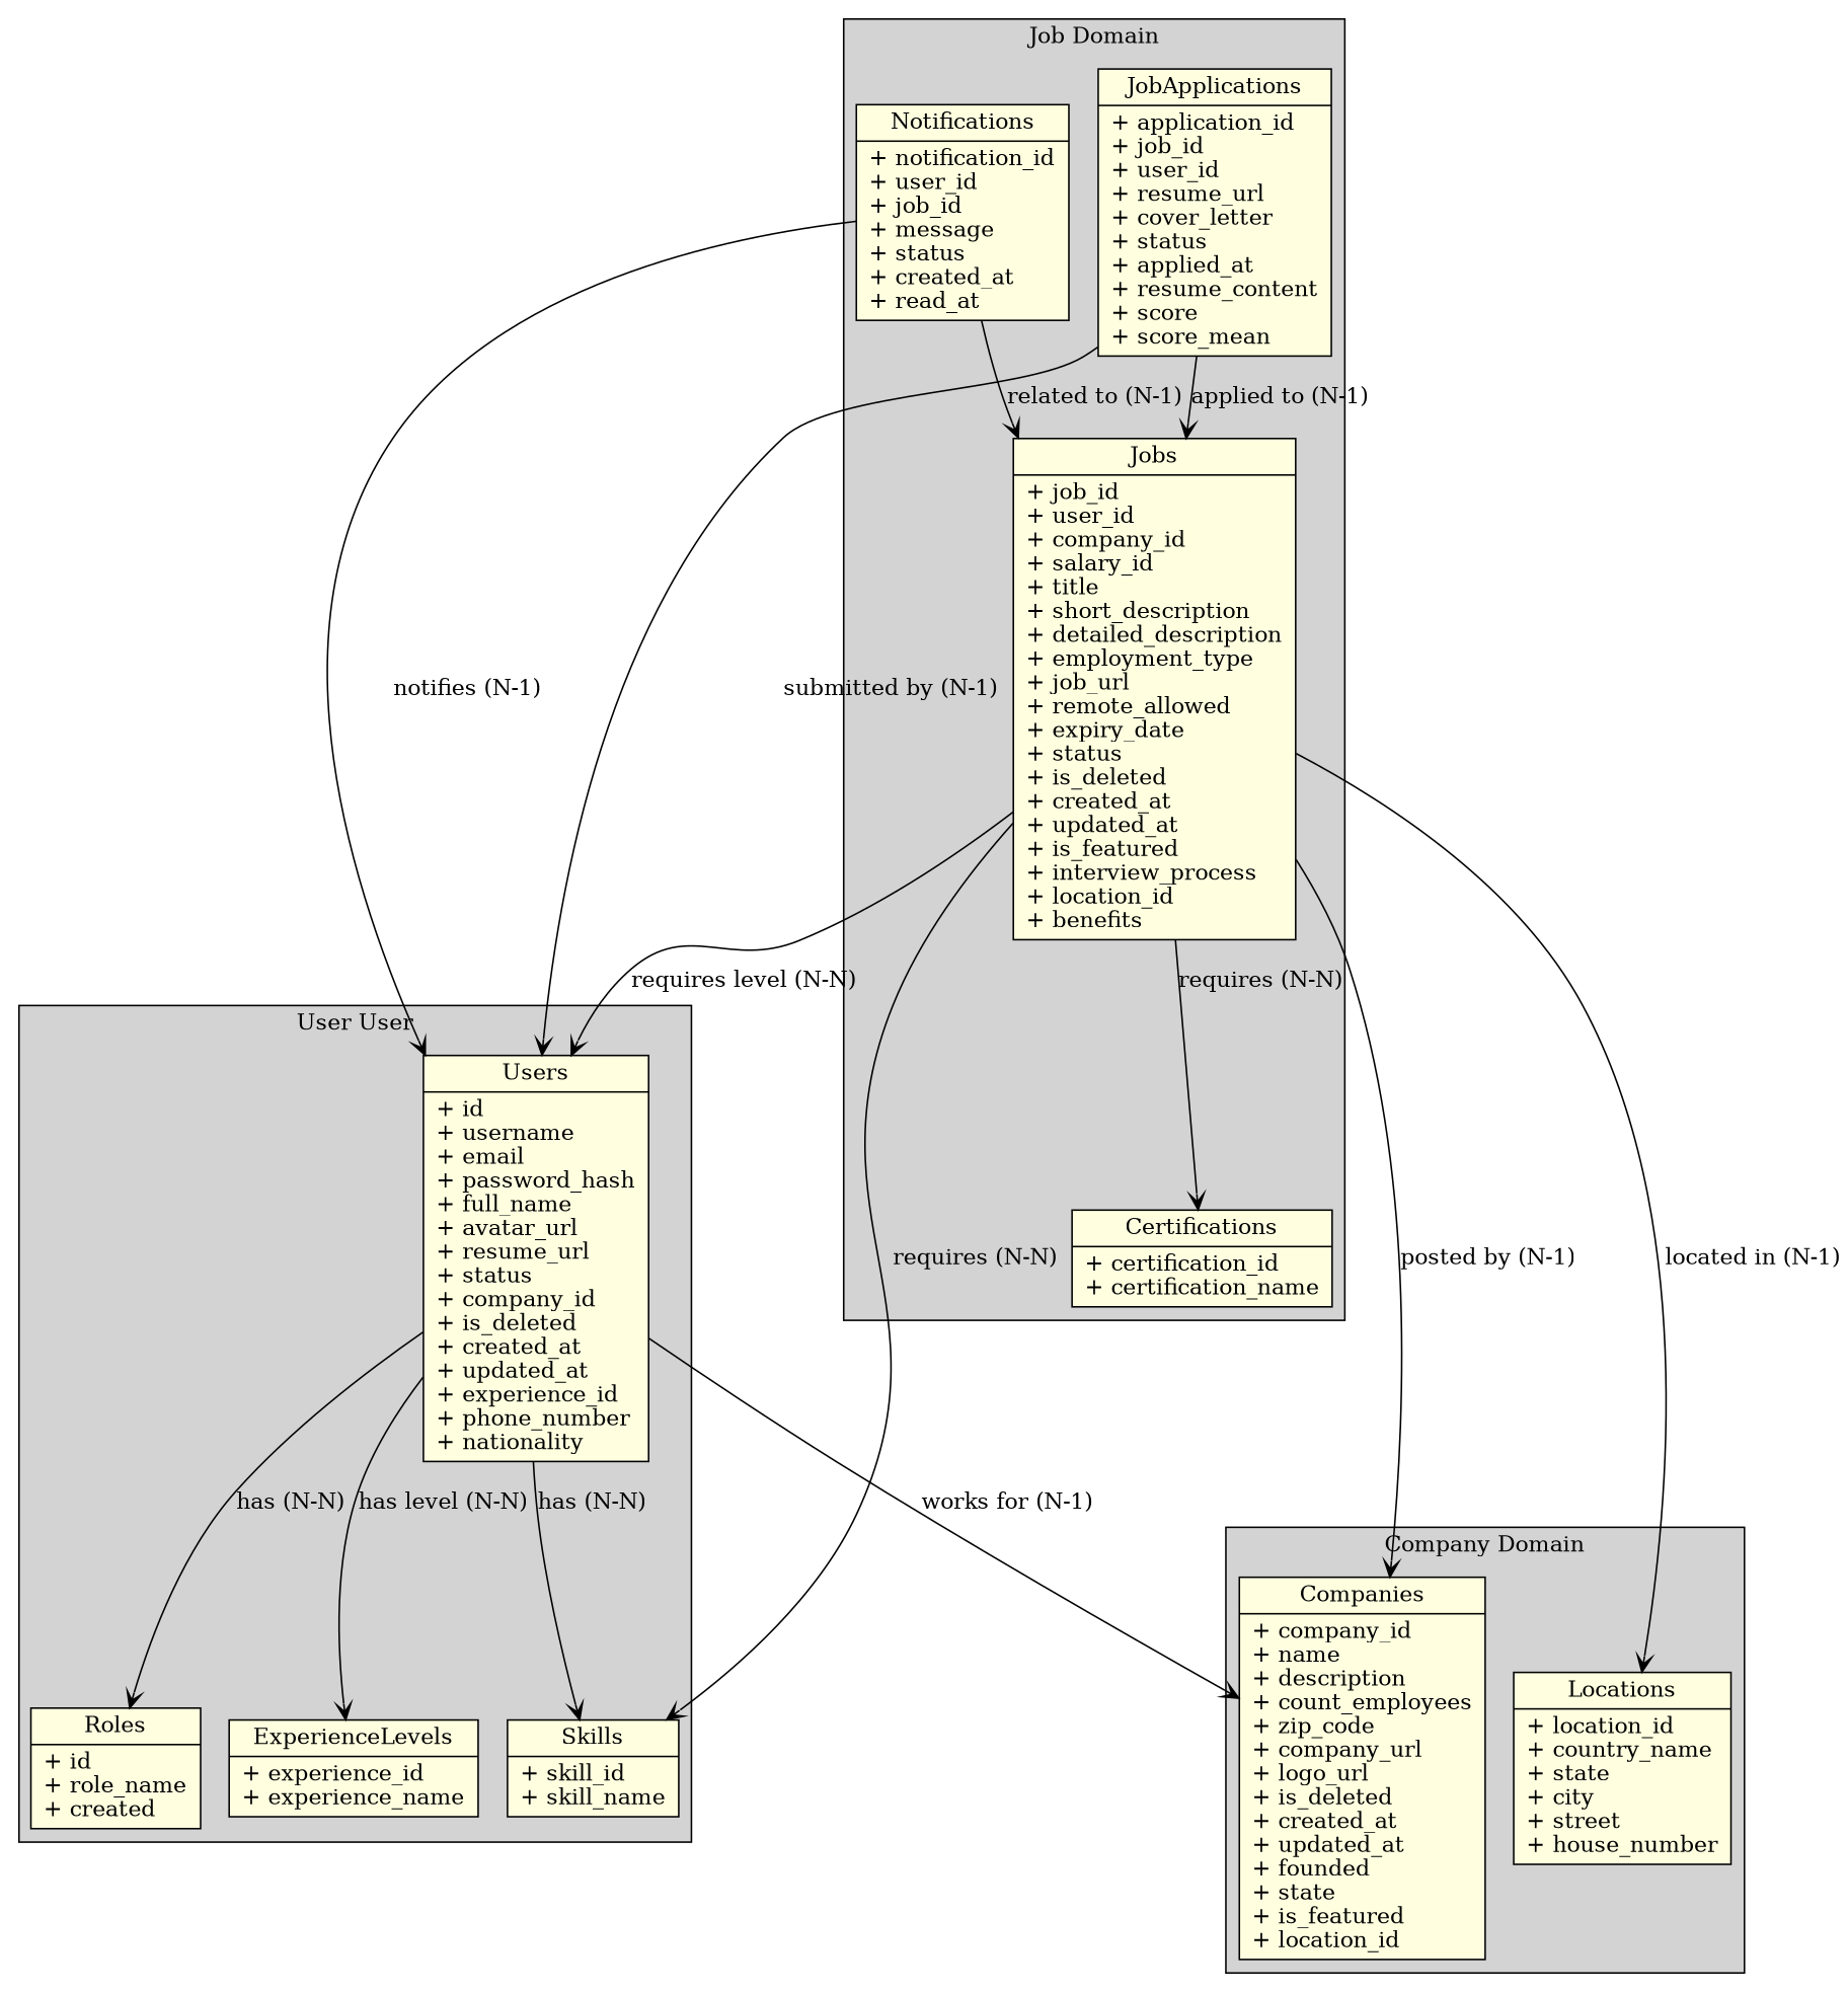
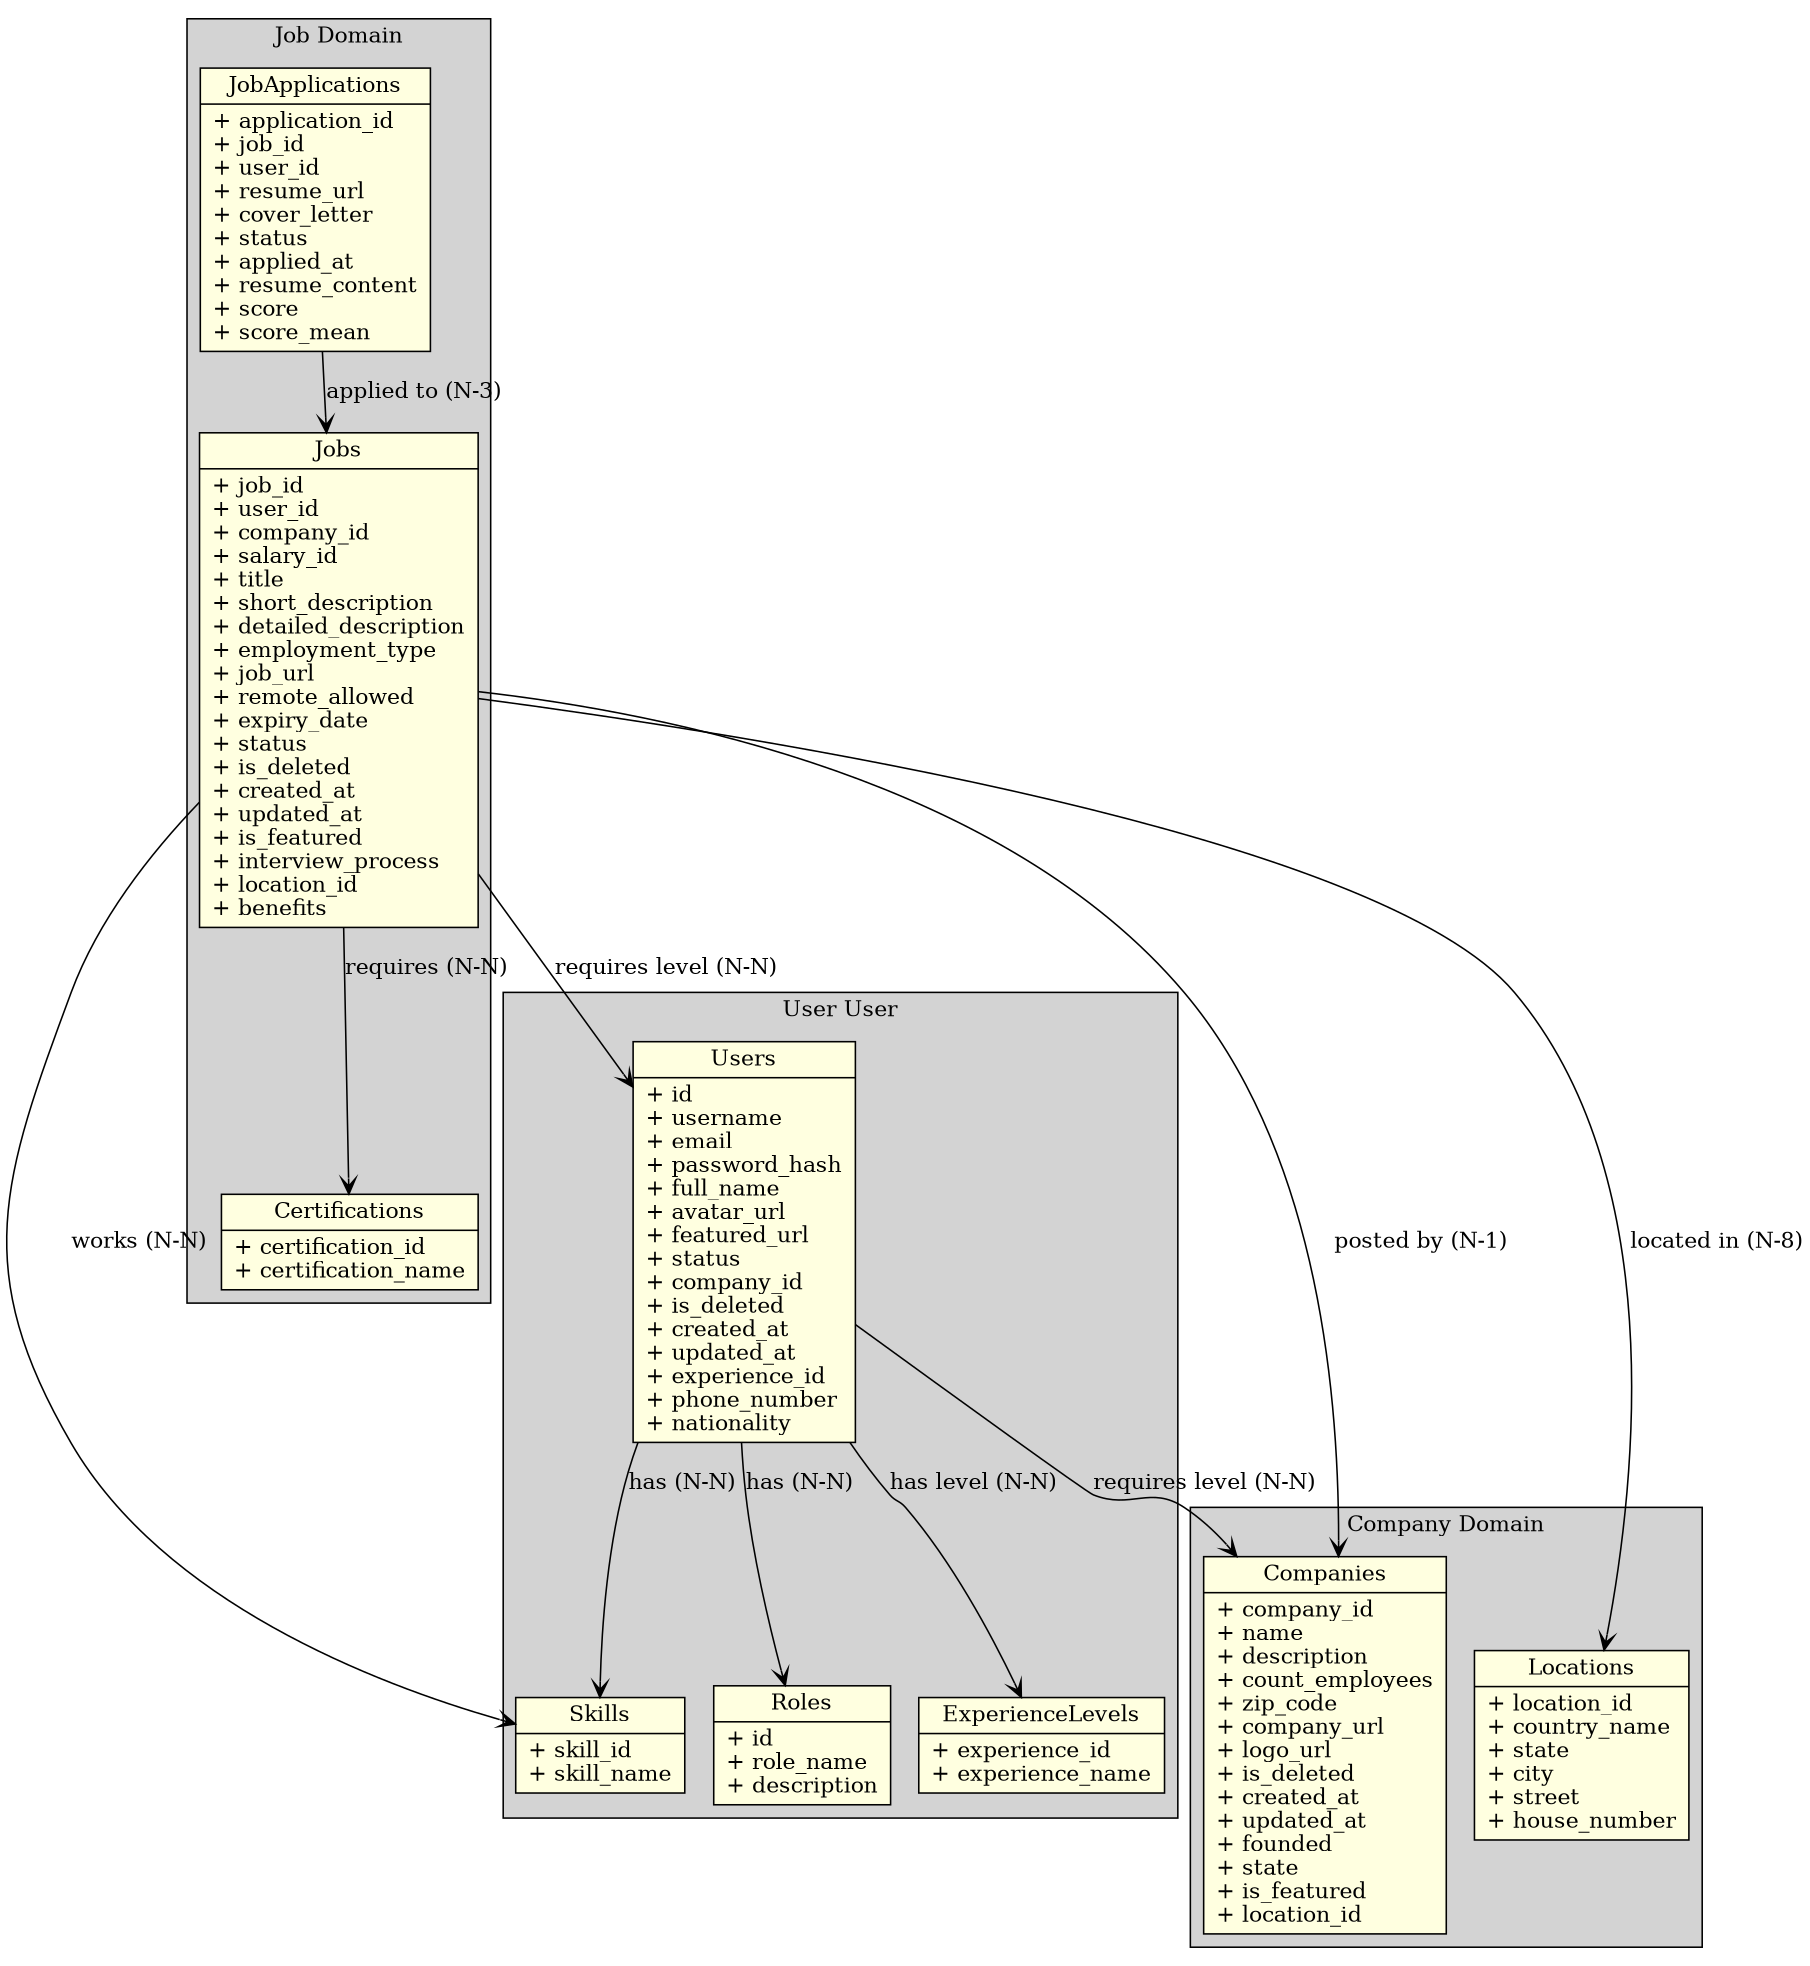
  digraph {
    rankdir=TB
    node [fillcolor=lightyellow shape=record style=filled]
    edge [arrowhead=vee]
-   n1 [label="{Users|+ id\l+ username\l+ email\l+ password_hash\l+ full_name\l+ avatar_url\l+ resume_url\l+ status\l+ company_id\l+ is_deleted\l+ created_at\l+ updated_at\l+ experience_id\l+ phone_number\l+ nationality\l}"]
-   n2 [label="{Roles|+ id\l+ role_name\l+ created\l}"]
+   n1 [label="{Users|+ id\l+ username\l+ email\l+ password_hash\l+ full_name\l+ avatar_url\l+ featured_url\l+ status\l+ company_id\l+ is_deleted\l+ created_at\l+ updated_at\l+ experience_id\l+ phone_number\l+ nationality\l}"]
+   n2 [label="{Roles|+ id\l+ role_name\l+ description\l}"]
    n3 [label="{ExperienceLevels|+ experience_id\l+ experience_name\l}"]
    n4 [label="{Skills|+ skill_id\l+ skill_name\l}"]
    n5 [label="{Companies|+ company_id\l+ name\l+ description\l+ count_employees\l+ zip_code\l+ company_url\l+ logo_url\l+ is_deleted\l+ created_at\l+ updated_at\l+ founded\l+ state\l+ is_featured\l+ location_id\l}"]
    n6 [label="{Locations|+ location_id\l+ country_name\l+ state\l+ city\l+ street\l+ house_number\l}"]
    n7 [label="{Jobs|+ job_id\l+ user_id\l+ company_id\l+ salary_id\l+ title\l+ short_description\l+ detailed_description\l+ employment_type\l+ job_url\l+ remote_allowed\l+ expiry_date\l+ status\l+ is_deleted\l+ created_at\l+ updated_at\l+ is_featured\l+ interview_process\l+ location_id\l+ benefits\l}"]
    n8 [label="{JobApplications|+ application_id\l+ job_id\l+ user_id\l+ resume_url\l+ cover_letter\l+ status\l+ applied_at\l+ resume_content\l+ score\l+ score_mean\l}"]
    n9 [label="{Certifications|+ certification_id\l+ certification_name\l}"]
-   n10 [label="{Notifications|+ notification_id\l+ user_id\l+ job_id\l+ message\l+ status\l+ created_at\l+ read_at\l}"]
    subgraph cluster_1 {
      label="User User"
      style=filled
      n1
      n2
      n3
      n4
    }
    subgraph cluster_2 {
      label="Company Domain"
      style=filled
      n5
      n6
    }
    subgraph cluster_3 {
      label="Job Domain"
      style=filled
      n7
      n8
      n9
-     n10
    }
    n1 -> n2 [label="has (N-N)"]
    n1 -> n3 [label="has level (N-N)"]
    n1 -> n4 [label="has (N-N)"]
-   n1 -> n5 [label="works for (N-1)"]
+   n1 -> n5 [label="requires level (N-N)"]
    n7 -> n1 [label="requires level (N-N)"]
-   n7 -> n4 [label="requires (N-N)"]
+   n7 -> n4 [label="works (N-N)"]
    n7 -> n5 [label="posted by (N-1)"]
-   n7 -> n6 [label="located in (N-1)"]
+   n7 -> n6 [label="located in (N-8)"]
    n7 -> n9 [label="requires (N-N)"]
-   n8 -> n1 [label="submitted by (N-1)"]
-   n8 -> n7 [label="applied to (N-1)"]
-   n10 -> n1 [label="notifies (N-1)"]
-   n10 -> n7 [label="related to (N-1)"]
+   n8 -> n7 [label="applied to (N-3)"]
  }
